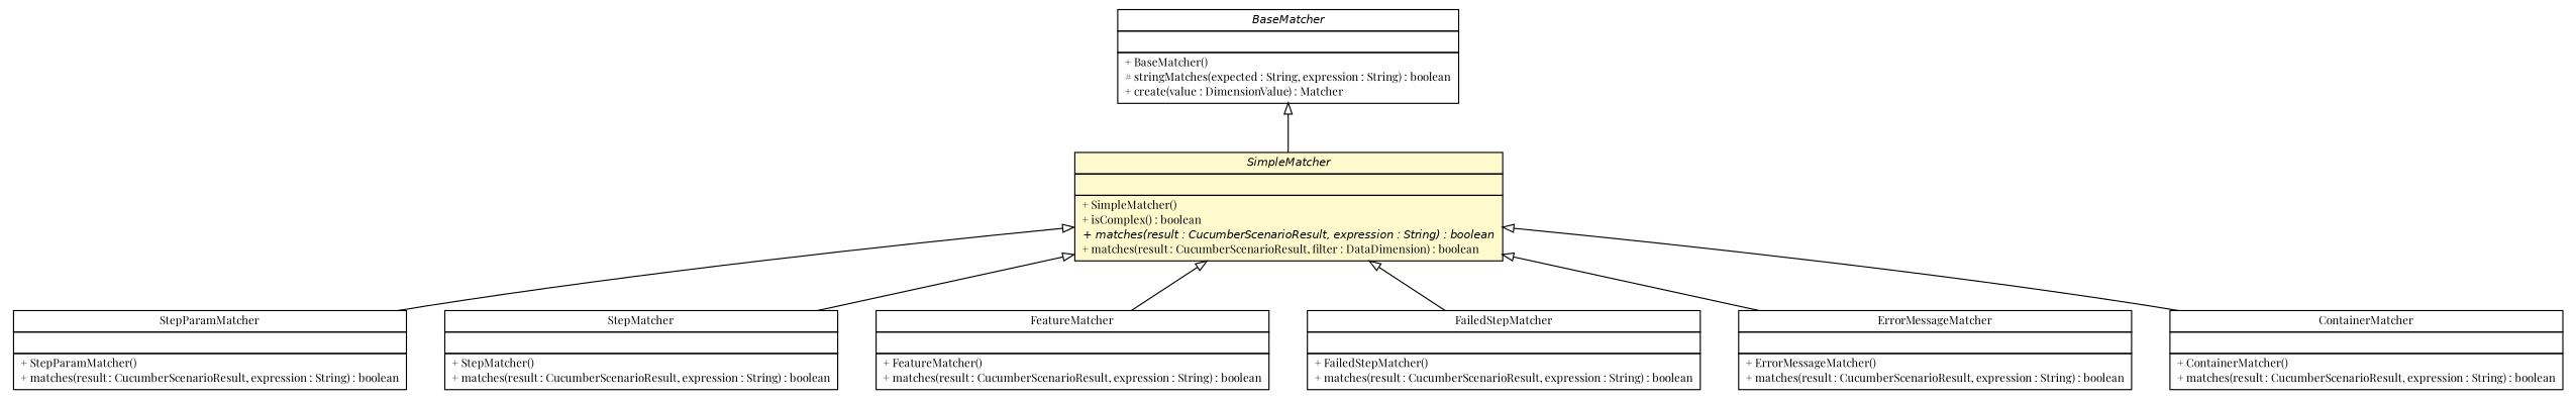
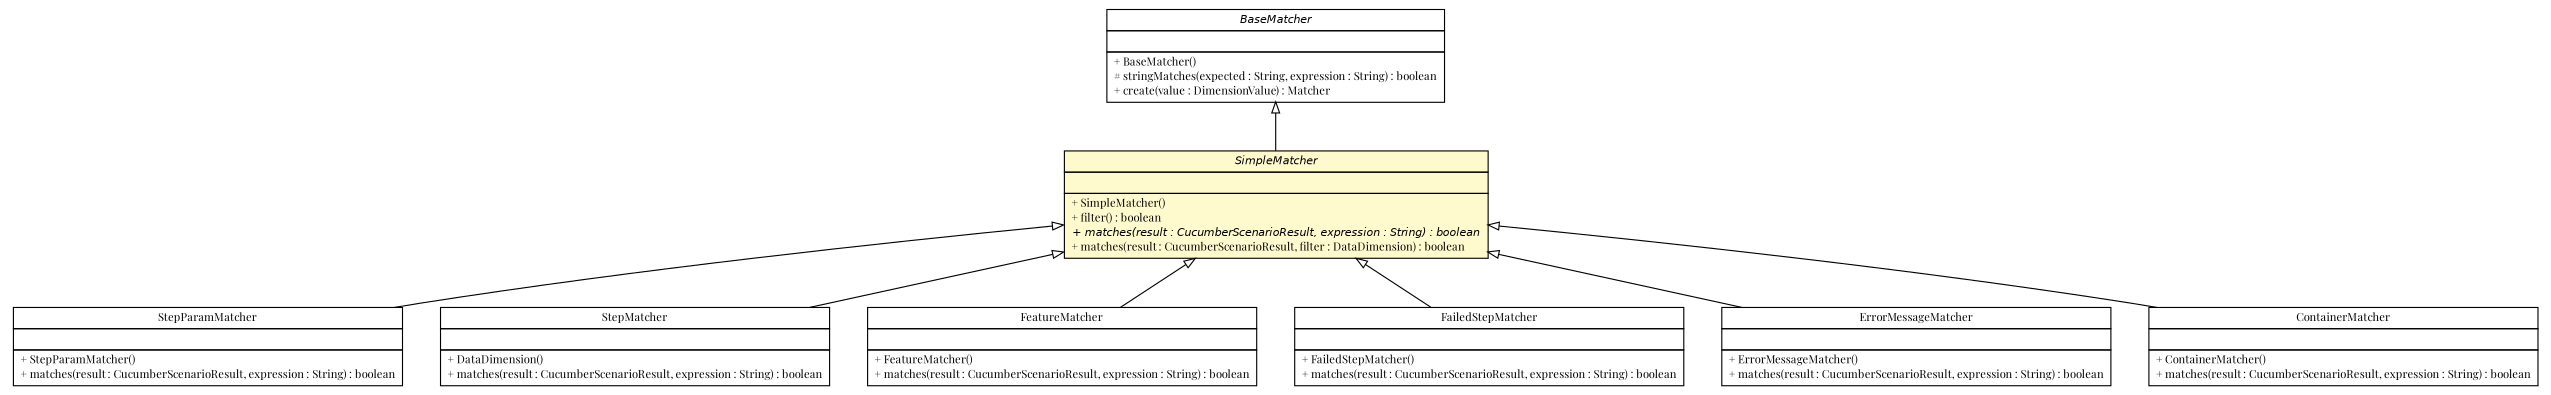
  digraph {
    fontname="Playfair Display"
    nodesep=0.25
    ranksep=0.5
    node [fontcolor=black fontname="Playfair Display" fontsize=10.0 shape=plaintext]
    edge [arrowtail=empty dir=back fontname="Playfair Display" fontsize=10 headport=p labelfontname=Helvetica labelfontsize=10 tailport=p]
    n1 [label=<<table title="com.github.mkolisnyk.cucumber.reporting.types.breakdown.matchers.StepParamMatcher" border="0" cellborder="1" cellspacing="0" cellpadding="2" port="p" href="./StepParamMatcher.html"> 		<tr><td><table border="0" cellspacing="0" cellpadding="1"> <tr><td align="center" balign="center"> StepParamMatcher </td></tr> 		</table></td></tr> 		<tr><td><table border="0" cellspacing="0" cellpadding="1"> <tr><td align="left" balign="left">  </td></tr> 		</table></td></tr> 		<tr><td><table border="0" cellspacing="0" cellpadding="1"> <tr><td align="left" balign="left"> + StepParamMatcher() </td></tr> <tr><td align="left" balign="left"> + matches(result : CucumberScenarioResult, expression : String) : boolean </td></tr> 		</table></td></tr> 		</table>>]
-   n2 [label=<<table title="com.github.mkolisnyk.cucumber.reporting.types.breakdown.matchers.StepMatcher" border="0" cellborder="1" cellspacing="0" cellpadding="2" port="p" href="./StepMatcher.html"> 		<tr><td><table border="0" cellspacing="0" cellpadding="1"> <tr><td align="center" balign="center"> StepMatcher </td></tr> 		</table></td></tr> 		<tr><td><table border="0" cellspacing="0" cellpadding="1"> <tr><td align="left" balign="left">  </td></tr> 		</table></td></tr> 		<tr><td><table border="0" cellspacing="0" cellpadding="1"> <tr><td align="left" balign="left"> + StepMatcher() </td></tr> <tr><td align="left" balign="left"> + matches(result : CucumberScenarioResult, expression : String) : boolean </td></tr> 		</table></td></tr> 		</table>>]
-   n3 [label=<<table title="com.github.mkolisnyk.cucumber.reporting.types.breakdown.matchers.SimpleMatcher" border="0" cellborder="1" cellspacing="0" cellpadding="2" port="p" bgcolor="lemonChiffon" href="./SimpleMatcher.html"> 		<tr><td><table border="0" cellspacing="0" cellpadding="1"> <tr><td align="center" balign="center"><font face="Helvetica-Oblique"> SimpleMatcher </font></td></tr> 		</table></td></tr> 		<tr><td><table border="0" cellspacing="0" cellpadding="1"> <tr><td align="left" balign="left">  </td></tr> 		</table></td></tr> 		<tr><td><table border="0" cellspacing="0" cellpadding="1"> <tr><td align="left" balign="left"> + SimpleMatcher() </td></tr> <tr><td align="left" balign="left"> + isComplex() : boolean </td></tr> <tr><td align="left" balign="left"><font face="Helvetica-Oblique" point-size="10.0"> + matches(result : CucumberScenarioResult, expression : String) : boolean </font></td></tr> <tr><td align="left" balign="left"> + matches(result : CucumberScenarioResult, filter : DataDimension) : boolean </td></tr> 		</table></td></tr> 		</table>>]
+   n2 [label=<<table title="com.github.mkolisnyk.cucumber.reporting.types.breakdown.matchers.StepMatcher" border="0" cellborder="1" cellspacing="0" cellpadding="2" port="p" href="./StepMatcher.html"> 		<tr><td><table border="0" cellspacing="0" cellpadding="1"> <tr><td align="center" balign="center"> StepMatcher </td></tr> 		</table></td></tr> 		<tr><td><table border="0" cellspacing="0" cellpadding="1"> <tr><td align="left" balign="left">  </td></tr> 		</table></td></tr> 		<tr><td><table border="0" cellspacing="0" cellpadding="1"> <tr><td align="left" balign="left"> + DataDimension() </td></tr> <tr><td align="left" balign="left"> + matches(result : CucumberScenarioResult, expression : String) : boolean </td></tr> 		</table></td></tr> 		</table>>]
+   n3 [label=<<table title="com.github.mkolisnyk.cucumber.reporting.types.breakdown.matchers.SimpleMatcher" border="0" cellborder="1" cellspacing="0" cellpadding="2" port="p" bgcolor="lemonChiffon" href="./SimpleMatcher.html"> 		<tr><td><table border="0" cellspacing="0" cellpadding="1"> <tr><td align="center" balign="center"><font face="Helvetica-Oblique"> SimpleMatcher </font></td></tr> 		</table></td></tr> 		<tr><td><table border="0" cellspacing="0" cellpadding="1"> <tr><td align="left" balign="left">  </td></tr> 		</table></td></tr> 		<tr><td><table border="0" cellspacing="0" cellpadding="1"> <tr><td align="left" balign="left"> + SimpleMatcher() </td></tr> <tr><td align="left" balign="left"> + filter() : boolean </td></tr> <tr><td align="left" balign="left"><font face="Helvetica-Oblique" point-size="10.0"> + matches(result : CucumberScenarioResult, expression : String) : boolean </font></td></tr> <tr><td align="left" balign="left"> + matches(result : CucumberScenarioResult, filter : DataDimension) : boolean </td></tr> 		</table></td></tr> 		</table>>]
    n4 [label=<<table title="com.github.mkolisnyk.cucumber.reporting.types.breakdown.matchers.FeatureMatcher" border="0" cellborder="1" cellspacing="0" cellpadding="2" port="p" href="./FeatureMatcher.html"> 		<tr><td><table border="0" cellspacing="0" cellpadding="1"> <tr><td align="center" balign="center"> FeatureMatcher </td></tr> 		</table></td></tr> 		<tr><td><table border="0" cellspacing="0" cellpadding="1"> <tr><td align="left" balign="left">  </td></tr> 		</table></td></tr> 		<tr><td><table border="0" cellspacing="0" cellpadding="1"> <tr><td align="left" balign="left"> + FeatureMatcher() </td></tr> <tr><td align="left" balign="left"> + matches(result : CucumberScenarioResult, expression : String) : boolean </td></tr> 		</table></td></tr> 		</table>>]
    n5 [label=<<table title="com.github.mkolisnyk.cucumber.reporting.types.breakdown.matchers.FailedStepMatcher" border="0" cellborder="1" cellspacing="0" cellpadding="2" port="p" href="./FailedStepMatcher.html"> 		<tr><td><table border="0" cellspacing="0" cellpadding="1"> <tr><td align="center" balign="center"> FailedStepMatcher </td></tr> 		</table></td></tr> 		<tr><td><table border="0" cellspacing="0" cellpadding="1"> <tr><td align="left" balign="left">  </td></tr> 		</table></td></tr> 		<tr><td><table border="0" cellspacing="0" cellpadding="1"> <tr><td align="left" balign="left"> + FailedStepMatcher() </td></tr> <tr><td align="left" balign="left"> + matches(result : CucumberScenarioResult, expression : String) : boolean </td></tr> 		</table></td></tr> 		</table>>]
    n6 [label=<<table title="com.github.mkolisnyk.cucumber.reporting.types.breakdown.matchers.ErrorMessageMatcher" border="0" cellborder="1" cellspacing="0" cellpadding="2" port="p" href="./ErrorMessageMatcher.html"> 		<tr><td><table border="0" cellspacing="0" cellpadding="1"> <tr><td align="center" balign="center"> ErrorMessageMatcher </td></tr> 		</table></td></tr> 		<tr><td><table border="0" cellspacing="0" cellpadding="1"> <tr><td align="left" balign="left">  </td></tr> 		</table></td></tr> 		<tr><td><table border="0" cellspacing="0" cellpadding="1"> <tr><td align="left" balign="left"> + ErrorMessageMatcher() </td></tr> <tr><td align="left" balign="left"> + matches(result : CucumberScenarioResult, expression : String) : boolean </td></tr> 		</table></td></tr> 		</table>>]
    n7 [label=<<table title="com.github.mkolisnyk.cucumber.reporting.types.breakdown.matchers.ContainerMatcher" border="0" cellborder="1" cellspacing="0" cellpadding="2" port="p" href="./ContainerMatcher.html"> 		<tr><td><table border="0" cellspacing="0" cellpadding="1"> <tr><td align="center" balign="center"> ContainerMatcher </td></tr> 		</table></td></tr> 		<tr><td><table border="0" cellspacing="0" cellpadding="1"> <tr><td align="left" balign="left">  </td></tr> 		</table></td></tr> 		<tr><td><table border="0" cellspacing="0" cellpadding="1"> <tr><td align="left" balign="left"> + ContainerMatcher() </td></tr> <tr><td align="left" balign="left"> + matches(result : CucumberScenarioResult, expression : String) : boolean </td></tr> 		</table></td></tr> 		</table>>]
    n8 [label=<<table title="com.github.mkolisnyk.cucumber.reporting.types.breakdown.matchers.BaseMatcher" border="0" cellborder="1" cellspacing="0" cellpadding="2" port="p" href="./BaseMatcher.html"> 		<tr><td><table border="0" cellspacing="0" cellpadding="1"> <tr><td align="center" balign="center"><font face="Helvetica-Oblique"> BaseMatcher </font></td></tr> 		</table></td></tr> 		<tr><td><table border="0" cellspacing="0" cellpadding="1"> <tr><td align="left" balign="left">  </td></tr> 		</table></td></tr> 		<tr><td><table border="0" cellspacing="0" cellpadding="1"> <tr><td align="left" balign="left"> + BaseMatcher() </td></tr> <tr><td align="left" balign="left"> # stringMatches(expected : String, expression : String) : boolean </td></tr> <tr><td align="left" balign="left"> + create(value : DimensionValue) : Matcher </td></tr> 		</table></td></tr> 		</table>>]
    n3 -> n1
    n3 -> n2
    n3 -> n4
    n3 -> n5
    n3 -> n6
    n3 -> n7
    n8 -> n3
  }
